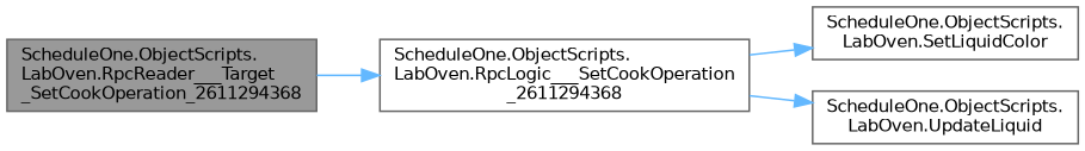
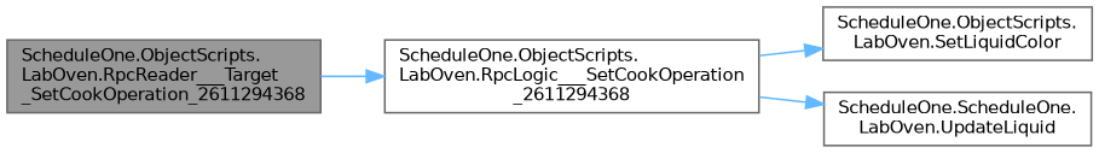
  digraph {
    rankdir=LR
    node [color=grey40 fillcolor=white fontname=Helvetica fontsize=10 shape=box style=filled]
    edge [color=steelblue1 fontname=Helvetica fontsize=10 labelfontname=Helvetica labelfontsize=10 style=solid]
    n1 [color=gray40 fillcolor=grey60 fontcolor=black height=0.2 label="ScheduleOne.ObjectScripts.\lLabOven.RpcReader___Target\l_SetCookOperation_2611294368" width=0.4]
    n2 [height=0.2 label="ScheduleOne.ObjectScripts.\lLabOven.RpcLogic___SetCookOperation\l_2611294368" width=0.4]
    n3 [height=0.2 label="ScheduleOne.ObjectScripts.\lLabOven.SetLiquidColor" width=0.4]
-   n4 [height=0.2 label="ScheduleOne.ObjectScripts.\lLabOven.UpdateLiquid" width=0.4]
+   n4 [height=0.2 label="ScheduleOne.ScheduleOne.\lLabOven.UpdateLiquid" width=0.4]
    n1 -> n2
    n2 -> n3
    n2 -> n4
  }
